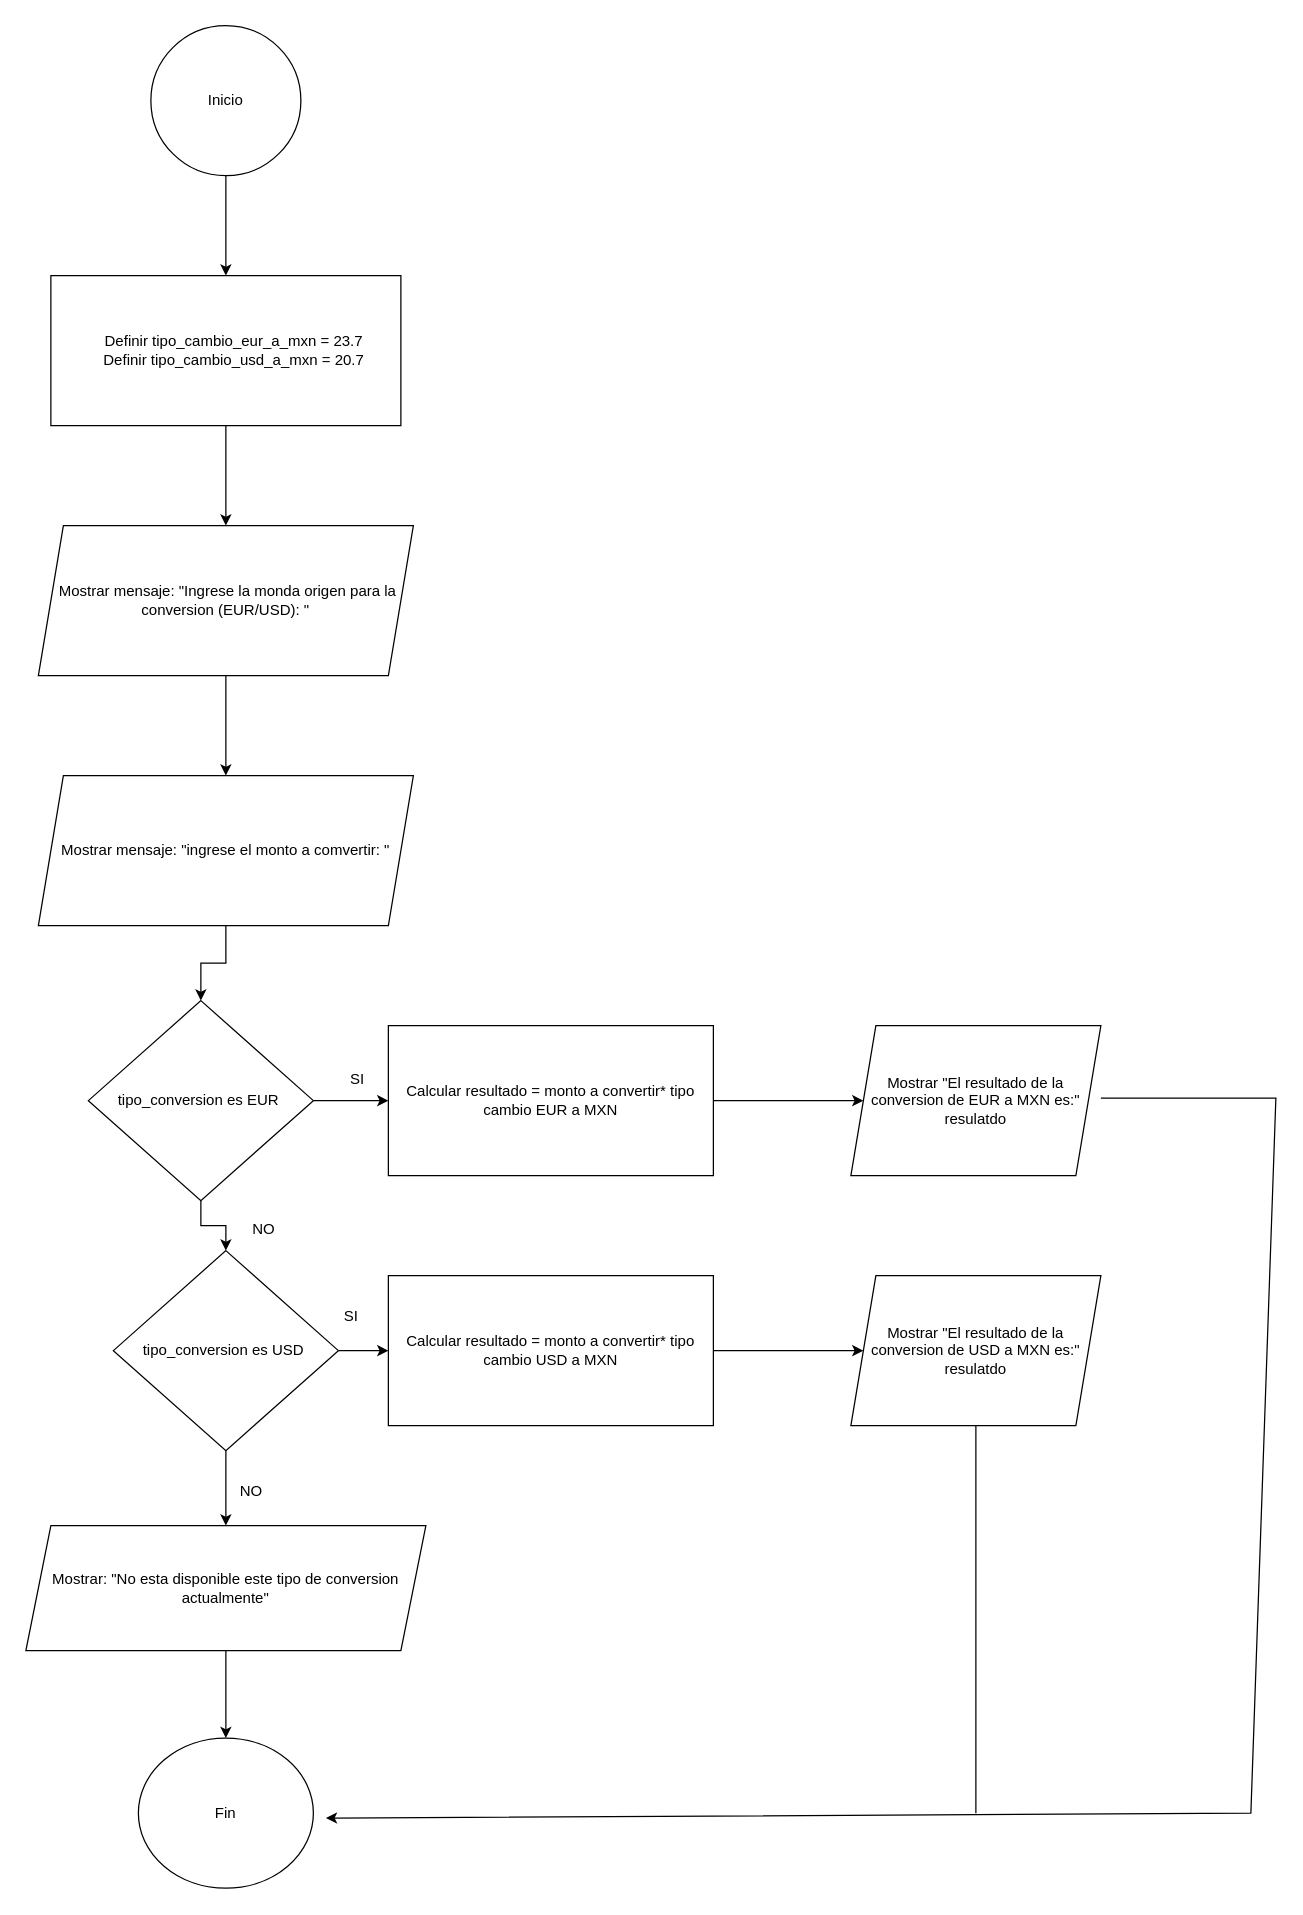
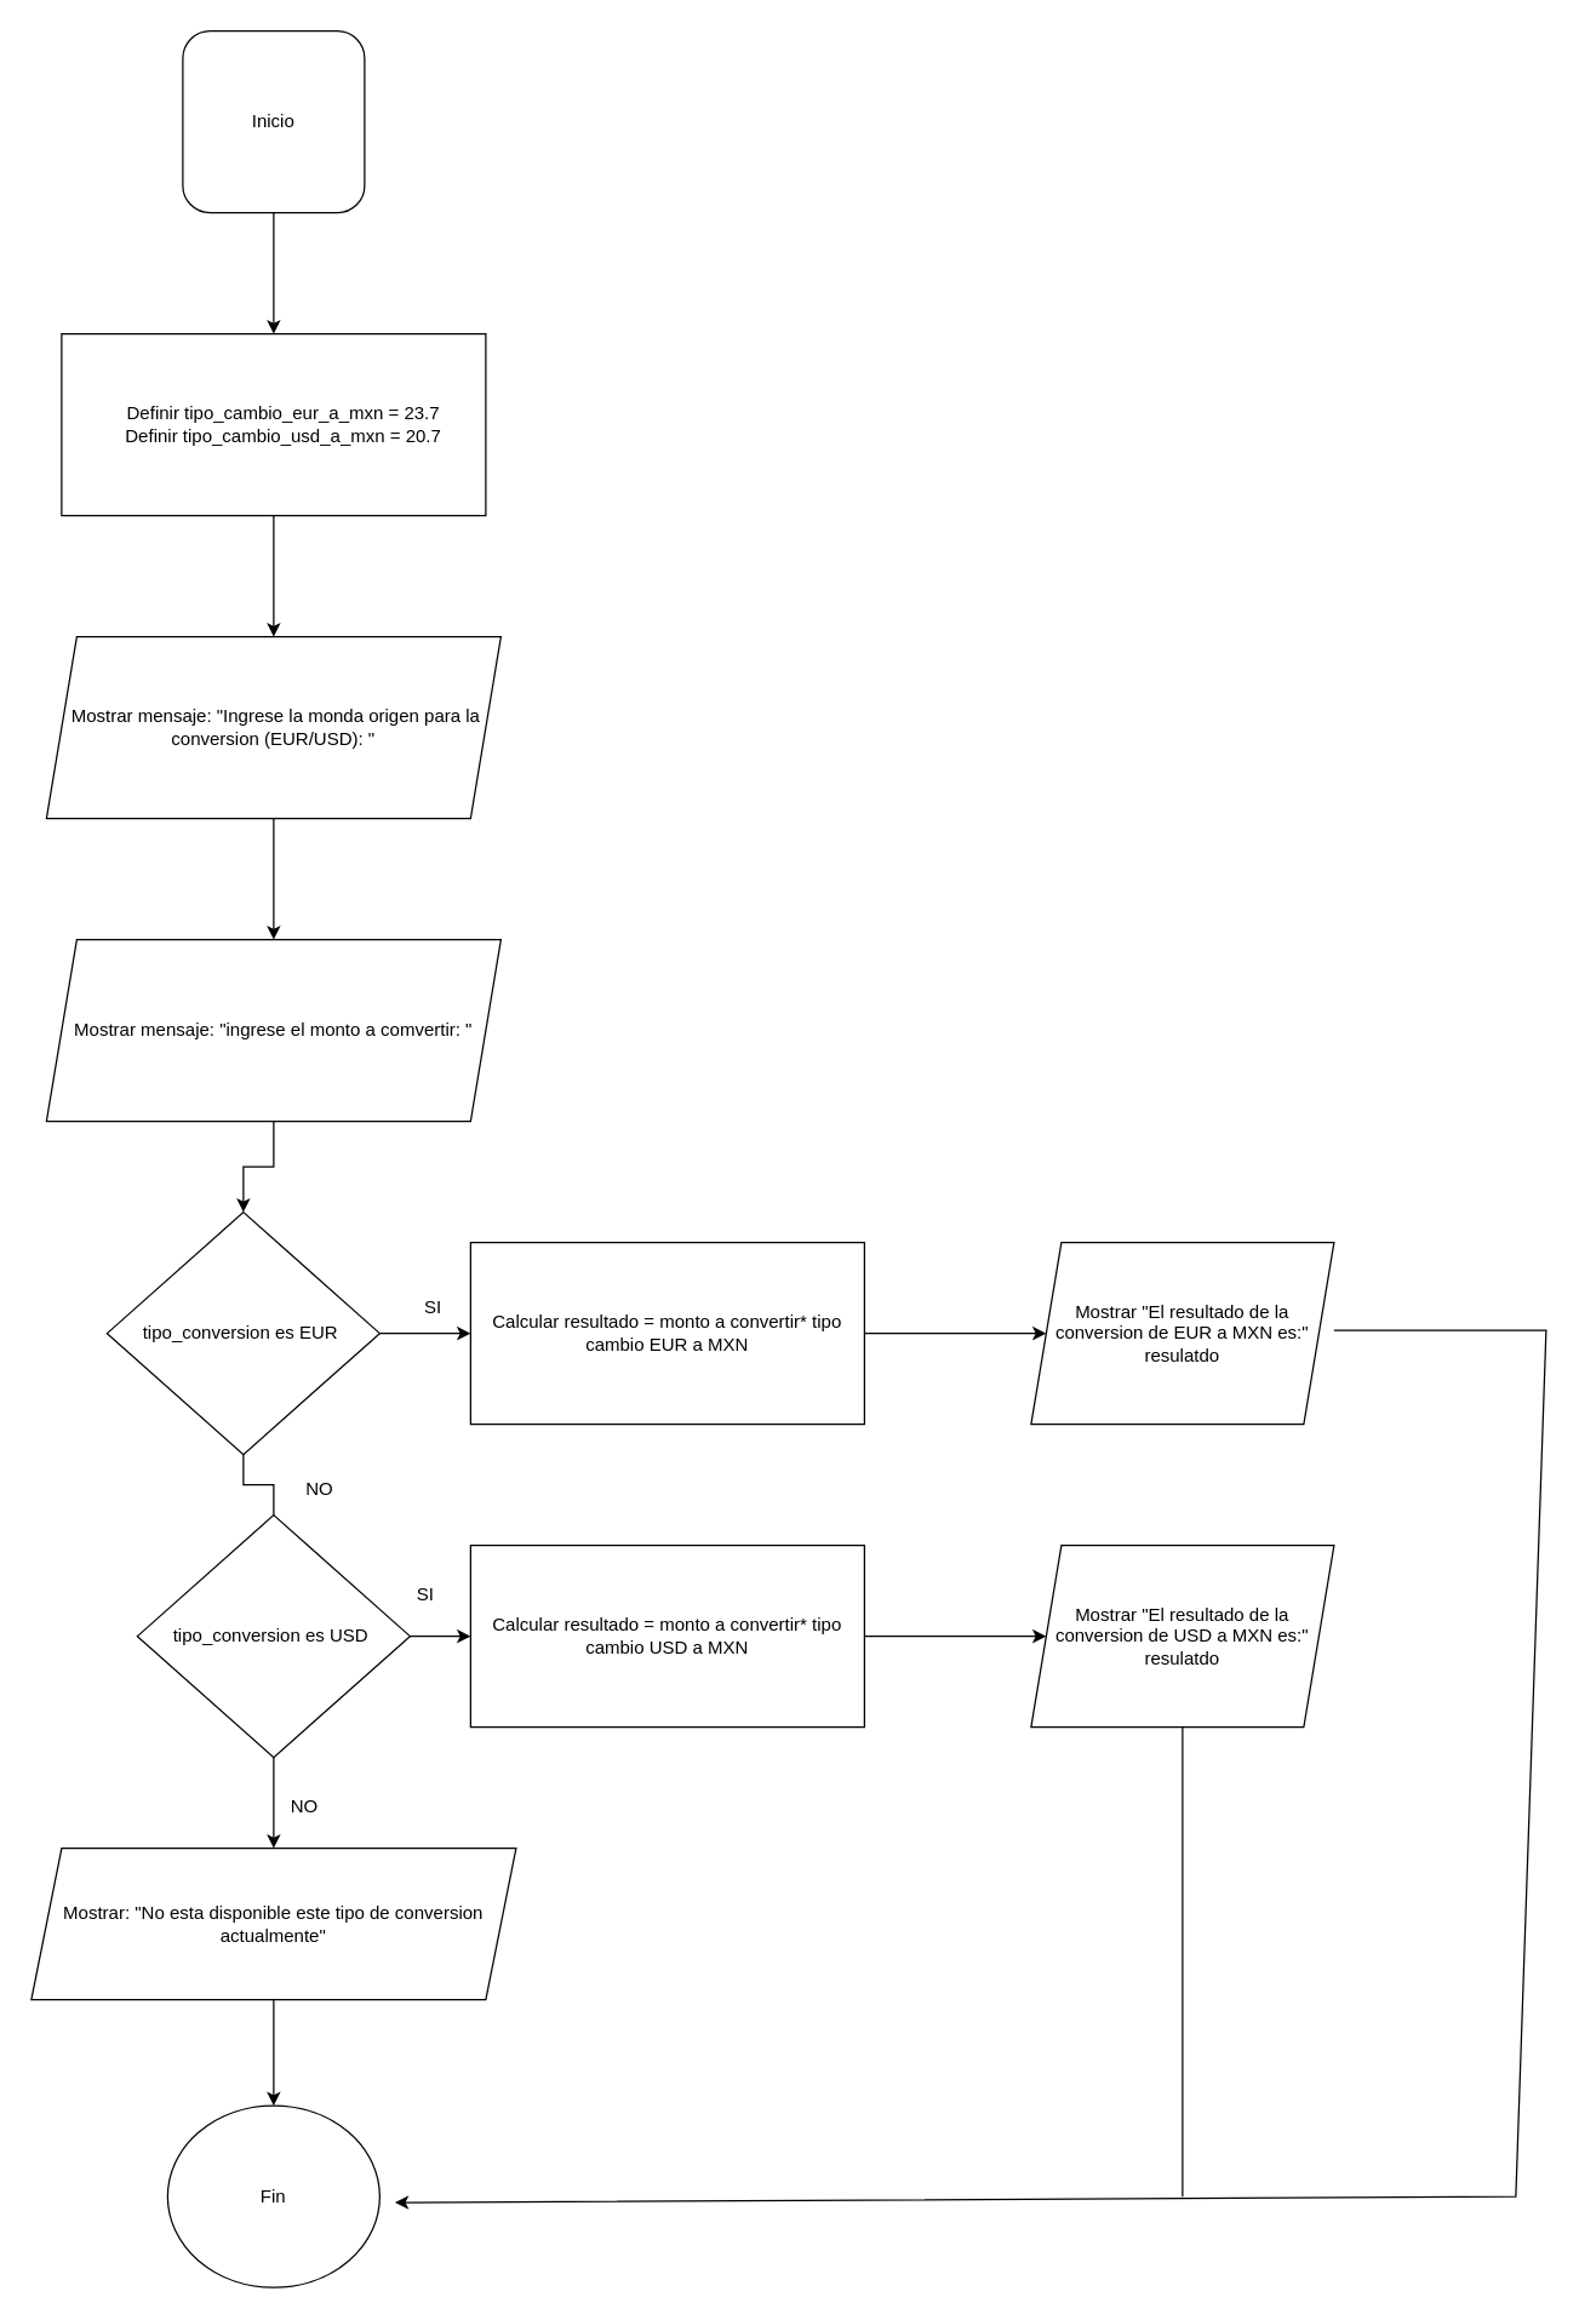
  <mxCell id="0" />
  <mxCell id="1" parent="0" />
  <mxCell id="2" value="" style="edgeStyle=orthogonalEdgeStyle;rounded=0;orthogonalLoop=1;jettySize=auto;html=1;" edge="1" parent="1" source="3" target="5"><mxGeometry relative="1" as="geometry" /></mxCell>
- <mxCell id="3" value="Inicio" style="ellipse;whiteSpace=wrap;html=1;aspect=fixed;" vertex="1" parent="1"><mxGeometry x="120" width="120" height="120" as="geometry" y="20" /></mxCell>
+ <mxCell id="3" value="Inicio" style="whiteSpace=wrap;html=1;aspect=fixed;rounded=1;" vertex="1" parent="1"><mxGeometry x="120" width="120" height="120" as="geometry" y="20" /></mxCell>
  <mxCell id="4" value="" style="edgeStyle=orthogonalEdgeStyle;rounded=0;orthogonalLoop=1;jettySize=auto;html=1;" edge="1" parent="1" source="5" target="7"><mxGeometry relative="1" as="geometry" /></mxCell>
  <mxCell id="5" value="&lt;div&gt;&amp;nbsp; &amp;nbsp; Definir tipo_cambio_eur_a_mxn = 23.7&lt;/div&gt;&lt;div&gt;&amp;nbsp; &amp;nbsp; Definir tipo_cambio_usd_a_mxn = 20.7&lt;/div&gt;" style="whiteSpace=wrap;html=1;" vertex="1" parent="1"><mxGeometry x="40" y="220" width="280" height="120" as="geometry" /></mxCell>
  <mxCell id="6" value="" style="edgeStyle=orthogonalEdgeStyle;rounded=0;orthogonalLoop=1;jettySize=auto;html=1;" edge="1" parent="1" source="7" target="9"><mxGeometry relative="1" as="geometry" /></mxCell>
  <mxCell id="7" value="&amp;nbsp;Mostrar mensaje: &quot;Ingrese la monda origen para la conversion (EUR/USD): &quot;" style="shape=parallelogram;perimeter=parallelogramPerimeter;whiteSpace=wrap;html=1;fixedSize=1;" vertex="1" parent="1"><mxGeometry x="30" y="420" width="300" height="120" as="geometry" /></mxCell>
  <mxCell id="8" value="" style="edgeStyle=orthogonalEdgeStyle;rounded=0;orthogonalLoop=1;jettySize=auto;html=1;" edge="1" parent="1" source="9" target="12"><mxGeometry relative="1" as="geometry" /></mxCell>
  <mxCell id="9" value="Mostrar mensaje: &quot;ingrese el monto a comvertir: &quot;" style="shape=parallelogram;perimeter=parallelogramPerimeter;whiteSpace=wrap;html=1;fixedSize=1;" vertex="1" parent="1"><mxGeometry x="30" y="620" width="300" height="120" as="geometry" /></mxCell>
  <mxCell id="10" value="" style="edgeStyle=orthogonalEdgeStyle;rounded=0;orthogonalLoop=1;jettySize=auto;html=1;" edge="1" parent="1" source="12" target="14"><mxGeometry relative="1" as="geometry" /></mxCell>
- <mxCell id="11" value="" style="edgeStyle=orthogonalEdgeStyle;rounded=0;orthogonalLoop=1;jettySize=auto;html=1;" edge="1" parent="1" source="12" target="18"><mxGeometry relative="1" as="geometry" /></mxCell>
+ <mxCell id="11" value="" style="edgeStyle=orthogonalEdgeStyle;rounded=0;orthogonalLoop=1;jettySize=auto;html=1;endArrow=none;" edge="1" parent="1" source="12" target="18"><mxGeometry relative="1" as="geometry" /></mxCell>
  <mxCell id="12" value="tipo_conversion es EUR&amp;nbsp;" style="rhombus;whiteSpace=wrap;html=1;" vertex="1" parent="1"><mxGeometry x="70" y="800" width="180" height="160" as="geometry" /></mxCell>
  <mxCell id="13" value="" style="edgeStyle=orthogonalEdgeStyle;rounded=0;orthogonalLoop=1;jettySize=auto;html=1;" edge="1" parent="1" source="14" target="15"><mxGeometry relative="1" as="geometry" /></mxCell>
  <mxCell id="14" value="Calcular resultado = monto a convertir* tipo cambio EUR a MXN" style="whiteSpace=wrap;html=1;" vertex="1" parent="1"><mxGeometry x="310" y="820" width="260" height="120" as="geometry" /></mxCell>
  <mxCell id="15" value="Mostrar &quot;El resultado de la conversion de EUR a MXN es:&quot; resulatdo" style="shape=parallelogram;perimeter=parallelogramPerimeter;whiteSpace=wrap;html=1;fixedSize=1;" vertex="1" parent="1"><mxGeometry x="680" y="820" width="200" height="120" as="geometry" /></mxCell>
  <mxCell id="16" value="SI" style="text;html=1;align=center;verticalAlign=middle;resizable=0;points=[];autosize=1;strokeColor=none;fillColor=none;" vertex="1" parent="1"><mxGeometry x="270" y="848" width="30" height="30" as="geometry" /></mxCell>
  <mxCell id="17" value="" style="edgeStyle=orthogonalEdgeStyle;rounded=0;orthogonalLoop=1;jettySize=auto;html=1;" edge="1" parent="1" source="18" target="20"><mxGeometry relative="1" as="geometry" /></mxCell>
  <mxCell id="18" value="tipo_conversion es USD&amp;nbsp;" style="rhombus;whiteSpace=wrap;html=1;" vertex="1" parent="1"><mxGeometry x="90" y="1000" width="180" height="160" as="geometry" /></mxCell>
  <mxCell id="19" value="" style="edgeStyle=orthogonalEdgeStyle;rounded=0;orthogonalLoop=1;jettySize=auto;html=1;" edge="1" parent="1" source="20" target="21"><mxGeometry relative="1" as="geometry" /></mxCell>
  <mxCell id="20" value="Calcular resultado = monto a convertir* tipo cambio USD a MXN" style="whiteSpace=wrap;html=1;" vertex="1" parent="1"><mxGeometry x="310" y="1020" width="260" height="120" as="geometry" /></mxCell>
  <mxCell id="21" value="Mostrar &quot;El resultado de la conversion de USD a MXN es:&quot; resulatdo" style="shape=parallelogram;perimeter=parallelogramPerimeter;whiteSpace=wrap;html=1;fixedSize=1;" vertex="1" parent="1"><mxGeometry x="680" y="1020" width="200" height="120" as="geometry" /></mxCell>
  <mxCell id="22" value="NO" style="text;html=1;align=center;verticalAlign=middle;resizable=0;points=[];autosize=1;strokeColor=none;fillColor=none;" vertex="1" parent="1"><mxGeometry x="190" y="968" width="40" height="30" as="geometry" /></mxCell>
  <mxCell id="23" value="SI" style="text;html=1;align=center;verticalAlign=middle;resizable=0;points=[];autosize=1;strokeColor=none;fillColor=none;" vertex="1" parent="1"><mxGeometry x="265" y="1038" width="30" height="30" as="geometry" /></mxCell>
  <mxCell id="24" value="" style="edgeStyle=orthogonalEdgeStyle;rounded=0;orthogonalLoop=1;jettySize=auto;html=1;" edge="1" parent="1" source="18" target="26"><mxGeometry relative="1" as="geometry"><mxPoint x="180" y="1160" as="sourcePoint" /><mxPoint x="180" y="1280" as="targetPoint" /></mxGeometry></mxCell>
  <mxCell id="25" value="" style="edgeStyle=orthogonalEdgeStyle;rounded=0;orthogonalLoop=1;jettySize=auto;html=1;" edge="1" parent="1" source="26" target="28"><mxGeometry relative="1" as="geometry" /></mxCell>
  <mxCell id="26" value="Mostrar: &quot;No esta disponible este tipo de conversion actualmente&quot;" style="shape=parallelogram;perimeter=parallelogramPerimeter;whiteSpace=wrap;html=1;fixedSize=1;" vertex="1" parent="1"><mxGeometry x="20" y="1220" width="320" height="100" as="geometry" /></mxCell>
  <mxCell id="27" value="NO" style="text;html=1;align=center;verticalAlign=middle;resizable=0;points=[];autosize=1;strokeColor=none;fillColor=none;" vertex="1" parent="1"><mxGeometry x="180" y="1178" width="40" height="30" as="geometry" /></mxCell>
  <mxCell id="28" value="Fin" style="ellipse;whiteSpace=wrap;html=1;" vertex="1" parent="1"><mxGeometry x="110" y="1390" width="140" height="120" as="geometry" /></mxCell>
  <mxCell id="29" value="" style="endArrow=classic;html=1;rounded=0;" edge="1" parent="1"><mxGeometry width="50" height="50" relative="1" as="geometry"><mxPoint x="880" y="878" as="sourcePoint" /><mxPoint x="260" y="1454" as="targetPoint" /><Array as="points"><mxPoint x="1020" y="878" /><mxPoint x="1000" y="1450" /></Array></mxGeometry></mxCell>
  <mxCell id="30" value="" style="endArrow=none;html=1;rounded=0;" edge="1" parent="1"><mxGeometry width="50" height="50" relative="1" as="geometry"><mxPoint x="780" y="1450" as="sourcePoint" /><mxPoint x="780" y="1140" as="targetPoint" /></mxGeometry></mxCell>
